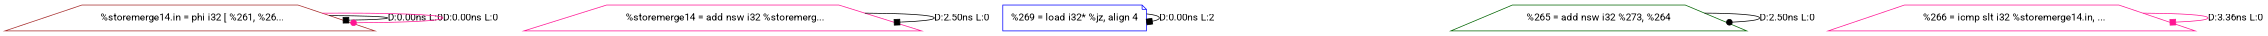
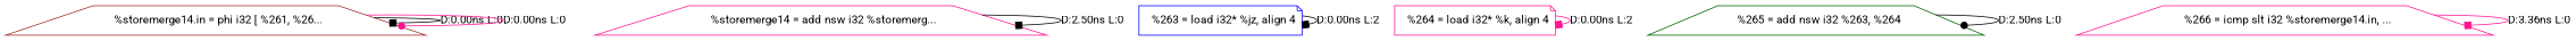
  digraph {
    fontname=Roboto
    node [color=deeppink fontname=Roboto shape=trapezium]
    edge [arrowhead=box color=black fontname=Roboto]
    n1 [color=brown label="  %storemerge14.in = phi i32 [ %261, %26..."]
    n2 [label="  %storemerge14 = add nsw i32 %storemerg..."]
-   n3 [color=blue label="%269 = load i32* %jz, align 4" shape=note]
-   n5 [color=darkgreen label="%265 = add nsw i32 %273, %264"]
+   n3 [color=blue label="  %263 = load i32* %jz, align 4" shape=note]
+   n4 [label="  %264 = load i32* %k, align 4" shape=note]
+   n5 [color=darkgreen label="  %265 = add nsw i32 %263, %264"]
    n6 [label="  %266 = icmp slt i32 %storemerge14.in, ..."]
    n1 -> n1 [label="D:0.00ns L:0"]
    n1 -> n1 [arrowhead=dot color=deeppink label="D:0.00ns L:0"]
    n2 -> n2 [label="D:2.50ns L:0"]
    n3 -> n3 [label="D:0.00ns L:2"]
+   n4 -> n4 [color=deeppink label="D:0.00ns L:2"]
    n5 -> n5 [arrowhead=dot label="D:2.50ns L:0"]
    n6 -> n6 [color=deeppink label="D:3.36ns L:0"]
  }
